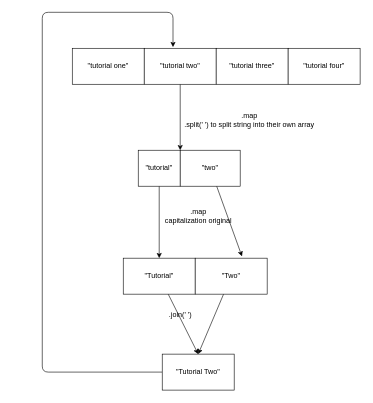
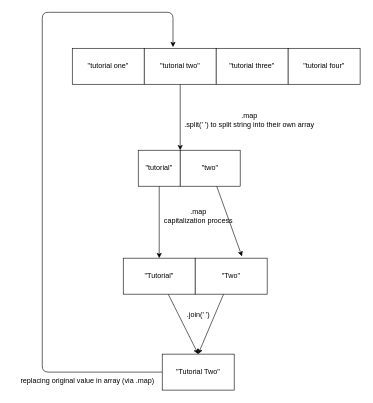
  <mxCell id="0" />
  <mxCell id="1" parent="0" />
  <mxCell id="2" value="&quot;tutorial one&quot;" style="whiteSpace=wrap;html=1;" vertex="1" parent="1"><mxGeometry x="120" y="80" width="120" height="60" as="geometry" /></mxCell>
  <mxCell id="3" value="" style="edgeStyle=none;html=1;" edge="1" parent="1" source="4"><mxGeometry relative="1" as="geometry"><mxPoint x="300" y="250" as="targetPoint" /></mxGeometry></mxCell>
  <mxCell id="4" value="&quot;tutorial two&quot;" style="whiteSpace=wrap;html=1;" vertex="1" parent="1"><mxGeometry x="240" y="80" width="120" height="60" as="geometry" /></mxCell>
  <mxCell id="5" value="&quot;tutorial three&quot;" style="whiteSpace=wrap;html=1;" vertex="1" parent="1"><mxGeometry x="360" y="80" width="120" height="60" as="geometry" /></mxCell>
  <mxCell id="6" value="&quot;tutorial four&quot;" style="whiteSpace=wrap;html=1;" vertex="1" parent="1"><mxGeometry x="480" y="80" width="120" height="60" as="geometry" /></mxCell>
  <mxCell id="7" value="" style="edgeStyle=none;html=1;" edge="1" parent="1" source="8" target="13"><mxGeometry relative="1" as="geometry" /></mxCell>
  <mxCell id="8" value="&quot;tutorial&quot;" style="whiteSpace=wrap;html=1;" vertex="1" parent="1"><mxGeometry x="230" y="250" width="70" height="60" as="geometry" /></mxCell>
  <mxCell id="9" style="edgeStyle=none;html=1;entryX=0.65;entryY=-0.05;entryDx=0;entryDy=0;entryPerimeter=0;" edge="1" parent="1" source="10" target="16"><mxGeometry relative="1" as="geometry" /></mxCell>
  <mxCell id="10" value="&quot;two&quot;" style="whiteSpace=wrap;html=1;" vertex="1" parent="1"><mxGeometry x="300" y="250" width="100" height="60" as="geometry" /></mxCell>
  <mxCell id="11" value=".map&lt;br&gt;.split(' ') to split string into their own array" style="text;html=1;align=center;verticalAlign=middle;resizable=0;points=[];autosize=1;strokeColor=none;fillColor=none;" vertex="1" parent="1"><mxGeometry x="295" y="180" width="240" height="40" as="geometry" /></mxCell>
  <mxCell id="12" style="edgeStyle=none;html=1;entryX=0.5;entryY=0;entryDx=0;entryDy=0;" edge="1" parent="1" source="13" target="18"><mxGeometry relative="1" as="geometry" /></mxCell>
  <mxCell id="13" value="&quot;Tutorial&quot;" style="whiteSpace=wrap;html=1;" vertex="1" parent="1"><mxGeometry x="205" y="430" width="120" height="60" as="geometry" /></mxCell>
- <mxCell id="14" value=".map&lt;br&gt;capitalization original" style="text;html=1;align=center;verticalAlign=middle;resizable=0;points=[];autosize=1;strokeColor=none;fillColor=none;" vertex="1" parent="1"><mxGeometry x="260" y="340" width="140" height="40" as="geometry" /></mxCell>
+ <mxCell id="14" value=".map&lt;br&gt;capitalization process" style="text;html=1;align=center;verticalAlign=middle;resizable=0;points=[];autosize=1;strokeColor=none;fillColor=none;" vertex="1" parent="1"><mxGeometry x="260" y="340" width="140" height="40" as="geometry" /></mxCell>
  <mxCell id="15" style="edgeStyle=none;html=1;entryX=0.5;entryY=0;entryDx=0;entryDy=0;" edge="1" parent="1" source="16" target="18"><mxGeometry relative="1" as="geometry" /></mxCell>
  <mxCell id="16" value="&quot;Two&quot;" style="whiteSpace=wrap;html=1;" vertex="1" parent="1"><mxGeometry x="325" y="430" width="120" height="60" as="geometry" /></mxCell>
  <mxCell id="17" style="edgeStyle=none;html=1;entryX=0.4;entryY=-0.033;entryDx=0;entryDy=0;entryPerimeter=0;" edge="1" parent="1" source="18" target="4"><mxGeometry relative="1" as="geometry"><mxPoint x="40" y="230" as="targetPoint" /><Array as="points"><mxPoint x="70" y="620" /><mxPoint x="70" y="20" /><mxPoint x="288" y="20" /></Array></mxGeometry></mxCell>
  <mxCell id="18" value="&quot;Tutorial Two&quot;" style="whiteSpace=wrap;html=1;" vertex="1" parent="1"><mxGeometry x="270" y="590" width="120" height="60" as="geometry" /></mxCell>
- <mxCell id="19" value=".join(' ')" style="text;html=1;align=center;verticalAlign=middle;resizable=0;points=[];autosize=1;strokeColor=none;fillColor=none;" vertex="1" parent="1"><mxGeometry x="270" y="510" width="60" height="30" as="geometry" /></mxCell>
+ <mxCell id="19" value=".join(' ')" style="text;html=1;align=center;verticalAlign=middle;resizable=0;points=[];autosize=1;strokeColor=none;fillColor=none;" vertex="1" parent="1"><mxGeometry x="300" y="510" width="60" height="30" as="geometry" /></mxCell>
+ <mxCell id="20" value="replacing original value in array (via .map)" style="text;html=1;align=center;verticalAlign=middle;resizable=0;points=[];autosize=1;strokeColor=none;fillColor=none;" vertex="1" parent="1"><mxGeometry x="20" y="620" width="250" height="30" as="geometry" /></mxCell>
